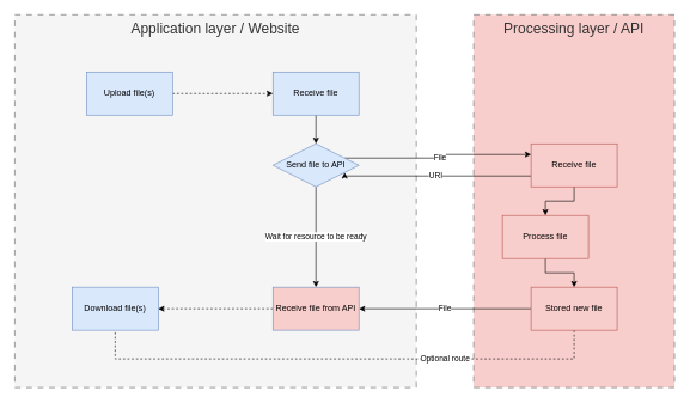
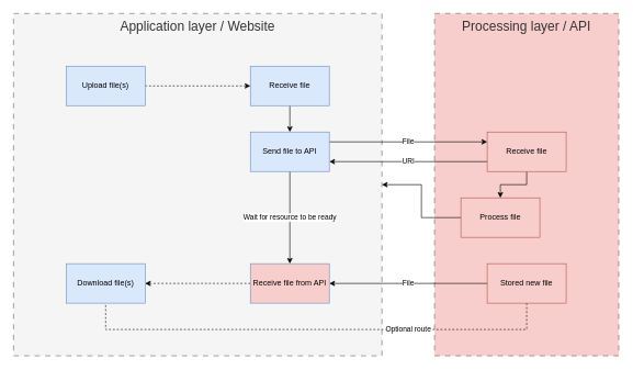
  <mxCell id="0" />
  <mxCell id="1" parent="0" />
  <mxCell id="2" value="Application layer / Website" style="rounded=0;whiteSpace=wrap;html=1;dashed=1;dashPattern=8 8;fontSize=20;verticalAlign=top;fillColor=#f5f5f5;fontColor=#333333;strokeColor=#666666;" parent="1" vertex="1"><mxGeometry x="20" y="20" width="560" height="520" as="geometry" /></mxCell>
  <mxCell id="3" value="Processing layer / API" style="rounded=0;whiteSpace=wrap;html=1;dashed=1;dashPattern=8 8;fontSize=20;verticalAlign=top;fillColor=#f8cecc;fontColor=#333333;strokeColor=#666666;" parent="1" vertex="1"><mxGeometry x="660" y="20" width="280" height="520" as="geometry" /></mxCell>
- <mxCell id="4" value="" style="edgeStyle=orthogonalEdgeStyle;rounded=0;orthogonalLoop=1;jettySize=auto;html=1;" parent="1" source="5" target="8" edge="1"><mxGeometry relative="1" as="geometry"><mxPoint x="800" y="400" as="targetPoint" /></mxGeometry></mxCell>
+ <mxCell id="4" value="" style="edgeStyle=orthogonalEdgeStyle;rounded=0;orthogonalLoop=1;jettySize=auto;html=1;" parent="1" source="5" target="2" edge="1"><mxGeometry relative="1" as="geometry"><mxPoint x="800" y="400" as="targetPoint" /></mxGeometry></mxCell>
  <mxCell id="5" value="Process file" style="rounded=0;whiteSpace=wrap;html=1;fillColor=#f8cecc;strokeColor=#b85450;" parent="1" vertex="1"><mxGeometry x="700" y="300" width="120" height="60" as="geometry" /></mxCell>
  <mxCell id="6" value="File" style="edgeStyle=orthogonalEdgeStyle;rounded=0;orthogonalLoop=1;jettySize=auto;html=1;entryX=1;entryY=0.5;entryDx=0;entryDy=0;" edge="1" parent="1" source="8" target="21"><mxGeometry relative="1" as="geometry" /></mxCell>
  <mxCell id="7" value="Optional route" style="edgeStyle=orthogonalEdgeStyle;rounded=0;orthogonalLoop=1;jettySize=auto;html=1;entryX=0.5;entryY=1;entryDx=0;entryDy=0;dashed=1;endArrow=none;" edge="1" parent="1" source="8" target="14"><mxGeometry x="-0.389" relative="1" as="geometry"><Array as="points"><mxPoint x="800" y="500" /><mxPoint x="160" y="500" /></Array><mxPoint as="offset" /></mxGeometry></mxCell>
  <mxCell id="8" value="Stored new file" style="rounded=0;whiteSpace=wrap;html=1;fillColor=#f8cecc;strokeColor=#b85450;" parent="1" vertex="1"><mxGeometry x="740" y="400" width="120" height="60" as="geometry" /></mxCell>
  <mxCell id="9" style="edgeStyle=orthogonalEdgeStyle;rounded=0;orthogonalLoop=1;jettySize=auto;html=1;" parent="1" source="11" target="5" edge="1"><mxGeometry relative="1" as="geometry" /></mxCell>
  <mxCell id="10" value="URI" style="edgeStyle=orthogonalEdgeStyle;rounded=0;orthogonalLoop=1;jettySize=auto;html=1;exitX=0;exitY=0.75;exitDx=0;exitDy=0;entryX=1;entryY=0.75;entryDx=0;entryDy=0;" edge="1" parent="1" source="11" target="19"><mxGeometry relative="1" as="geometry"><Array as="points"><mxPoint x="620" y="245" /><mxPoint x="620" y="245" /></Array></mxGeometry></mxCell>
  <mxCell id="11" value="Receive file" style="rounded=0;whiteSpace=wrap;html=1;fillColor=#f8cecc;strokeColor=#b85450;" parent="1" vertex="1"><mxGeometry x="740" y="200" width="120" height="60" as="geometry" /></mxCell>
  <mxCell id="12" style="edgeStyle=orthogonalEdgeStyle;rounded=0;orthogonalLoop=1;jettySize=auto;html=1;dashed=1;" parent="1" source="13" target="16" edge="1"><mxGeometry relative="1" as="geometry" /></mxCell>
- <mxCell id="13" value="Upload file(s)" style="rounded=0;whiteSpace=wrap;html=1;fillColor=#dae8fc;strokeColor=#6c8ebf;" parent="1" vertex="1"><mxGeometry x="120" y="100" width="120" height="60" as="geometry" /></mxCell>
+ <mxCell id="13" value="Upload file(s)" style="rounded=0;whiteSpace=wrap;html=1;fillColor=#dae8fc;strokeColor=#6c8ebf;" parent="1" vertex="1"><mxGeometry x="100" y="100" width="120" height="60" as="geometry" /></mxCell>
  <mxCell id="14" value="Download file(s)" style="rounded=0;whiteSpace=wrap;html=1;fillColor=#dae8fc;strokeColor=#6c8ebf;" parent="1" vertex="1"><mxGeometry x="100" y="400" width="120" height="60" as="geometry" /></mxCell>
  <mxCell id="15" style="edgeStyle=orthogonalEdgeStyle;rounded=0;orthogonalLoop=1;jettySize=auto;html=1;" parent="1" source="16" target="19" edge="1"><mxGeometry relative="1" as="geometry" /></mxCell>
  <mxCell id="16" value="Receive file" style="rounded=0;whiteSpace=wrap;html=1;fillColor=#dae8fc;strokeColor=#6c8ebf;" parent="1" vertex="1"><mxGeometry x="380" y="100" width="120" height="60" as="geometry" /></mxCell>
  <mxCell id="17" value="File" style="edgeStyle=orthogonalEdgeStyle;rounded=0;orthogonalLoop=1;jettySize=auto;html=1;exitX=1;exitY=0.25;exitDx=0;exitDy=0;entryX=0;entryY=0.25;entryDx=0;entryDy=0;" parent="1" source="19" target="11" edge="1"><mxGeometry relative="1" as="geometry" /></mxCell>
  <mxCell id="18" value="Wait for resource to be ready" style="edgeStyle=orthogonalEdgeStyle;rounded=0;orthogonalLoop=1;jettySize=auto;html=1;" edge="1" parent="1" source="19" target="21"><mxGeometry relative="1" as="geometry"><mxPoint x="440" y="400" as="targetPoint" /></mxGeometry></mxCell>
- <mxCell id="19" value="Send file to API" style="rhombus;whiteSpace=wrap;html=1;fillColor=#dae8fc;strokeColor=#6c8ebf;" parent="1" vertex="1"><mxGeometry x="380" y="200" width="120" height="60" as="geometry" /></mxCell>
+ <mxCell id="19" value="Send file to API" style="rounded=0;whiteSpace=wrap;html=1;fillColor=#dae8fc;strokeColor=#6c8ebf;" parent="1" vertex="1"><mxGeometry x="380" y="200" width="120" height="60" as="geometry" /></mxCell>
  <mxCell id="20" style="edgeStyle=orthogonalEdgeStyle;rounded=0;orthogonalLoop=1;jettySize=auto;html=1;dashed=1;" parent="1" source="21" target="14" edge="1"><mxGeometry relative="1" as="geometry" /></mxCell>
  <mxCell id="21" value="Receive file from API" style="rounded=0;whiteSpace=wrap;html=1;fillColor=#f8cecc;strokeColor=#6c8ebf;" parent="1" vertex="1"><mxGeometry x="380" y="400" width="120" height="60" as="geometry" /></mxCell>
